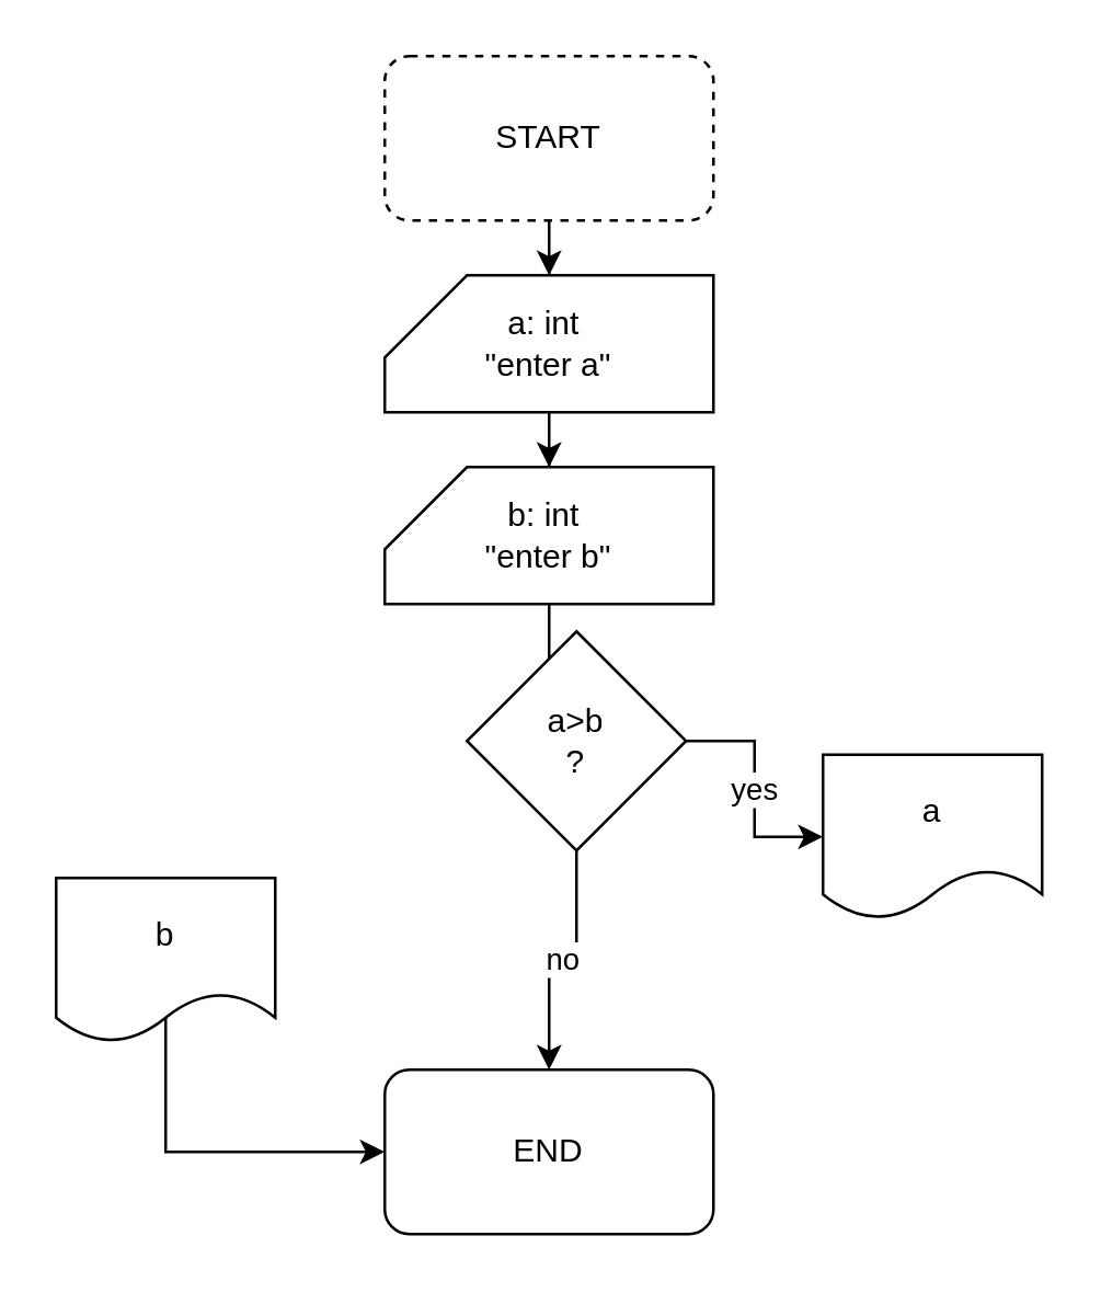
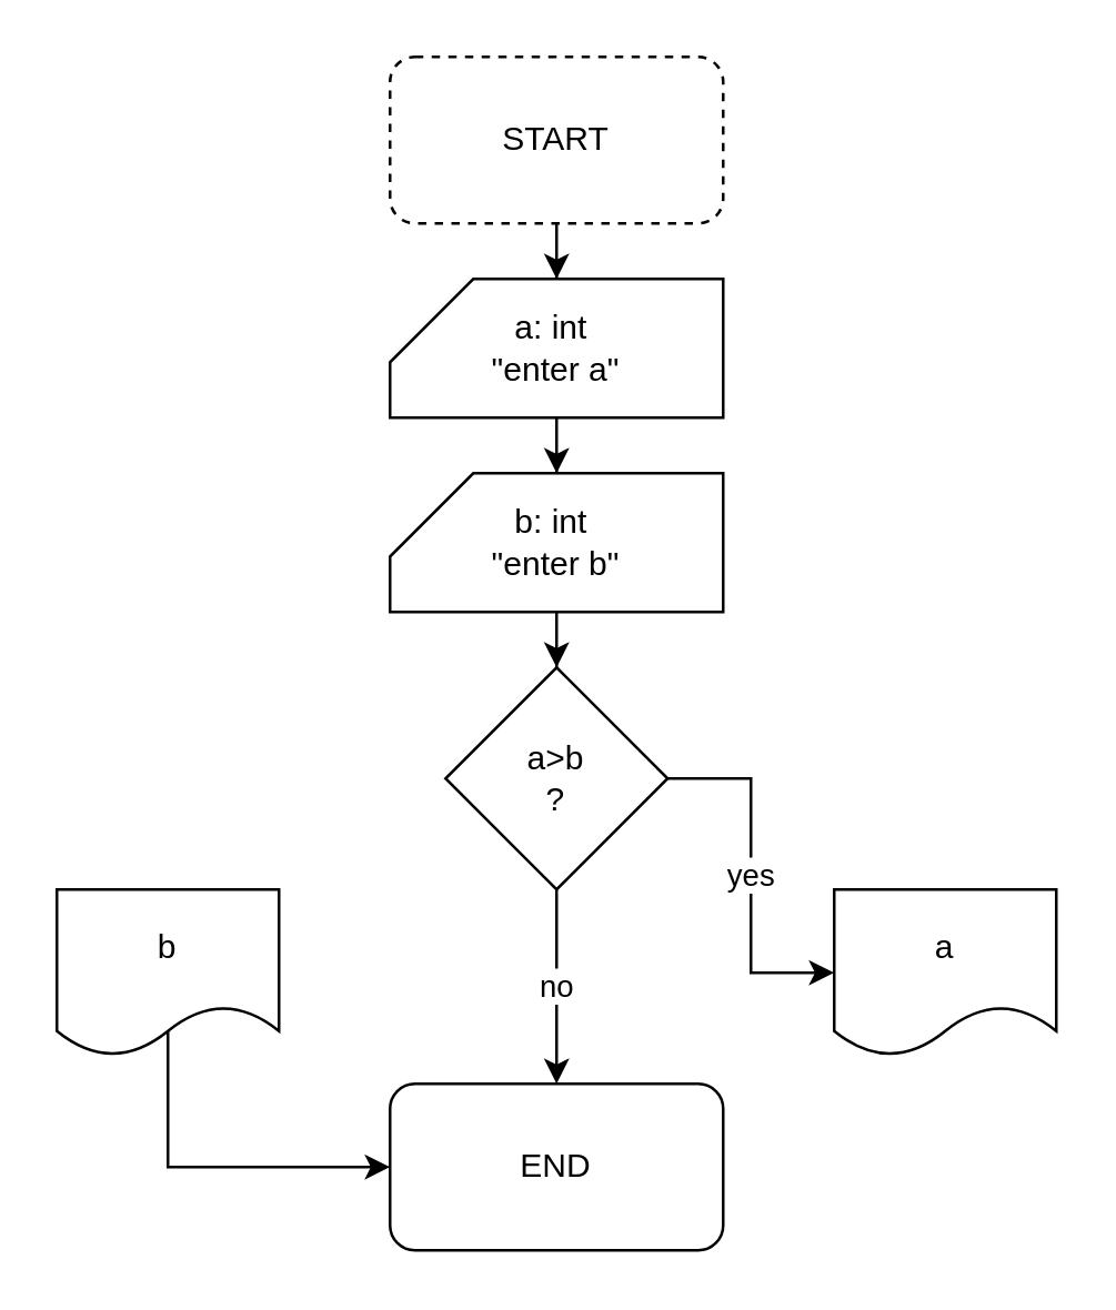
  <mxCell id="0" />
  <mxCell id="1" parent="0" />
  <mxCell id="2" value="" style="edgeStyle=orthogonalEdgeStyle;rounded=0;orthogonalLoop=1;jettySize=auto;html=1;" edge="1" parent="1" source="3" target="6"><mxGeometry relative="1" as="geometry" /></mxCell>
  <mxCell id="3" value="START" style="rounded=1;whiteSpace=wrap;html=1;dashed=1;" vertex="1" parent="1"><mxGeometry x="140" y="20" width="120" height="60" as="geometry" /></mxCell>
  <mxCell id="4" value="END" style="rounded=1;whiteSpace=wrap;html=1;" vertex="1" parent="1"><mxGeometry x="140" y="390" width="120" height="60" as="geometry" /></mxCell>
  <mxCell id="5" value="" style="edgeStyle=orthogonalEdgeStyle;rounded=0;orthogonalLoop=1;jettySize=auto;html=1;" edge="1" parent="1" source="6" target="8"><mxGeometry relative="1" as="geometry" /></mxCell>
  <mxCell id="6" value="a: int&amp;nbsp;&lt;div&gt;&quot;enter a&quot;&lt;/div&gt;" style="shape=card;whiteSpace=wrap;html=1;" vertex="1" parent="1"><mxGeometry x="140" y="100" width="120" height="50" as="geometry" /></mxCell>
  <mxCell id="7" value="" style="edgeStyle=orthogonalEdgeStyle;rounded=0;orthogonalLoop=1;jettySize=auto;html=1;" edge="1" parent="1" source="8" target="11"><mxGeometry relative="1" as="geometry" /></mxCell>
  <mxCell id="8" value="b: int&amp;nbsp;&lt;div&gt;&quot;enter b&quot;&lt;/div&gt;" style="shape=card;whiteSpace=wrap;html=1;" vertex="1" parent="1"><mxGeometry x="140" y="170" width="120" height="50" as="geometry" /></mxCell>
  <mxCell id="9" value="yes" style="edgeStyle=orthogonalEdgeStyle;rounded=0;orthogonalLoop=1;jettySize=auto;html=1;" edge="1" parent="1" source="11" target="12"><mxGeometry relative="1" as="geometry" /></mxCell>
  <mxCell id="10" value="no" style="edgeStyle=orthogonalEdgeStyle;rounded=0;orthogonalLoop=1;jettySize=auto;html=1;" edge="1" parent="1" source="11" target="4"><mxGeometry relative="1" as="geometry" /></mxCell>
- <mxCell id="11" value="a&amp;gt;b&lt;div&gt;?&lt;/div&gt;" style="rhombus;whiteSpace=wrap;html=1;" vertex="1" parent="1"><mxGeometry x="170" y="230" width="80" height="80" as="geometry" /></mxCell>
- <mxCell id="12" value="a" style="shape=document;whiteSpace=wrap;html=1;boundedLbl=1;" vertex="1" parent="1"><mxGeometry x="300" y="275" width="80" height="60" as="geometry" /></mxCell>
+ <mxCell id="11" value="a&amp;gt;b&lt;div&gt;?&lt;/div&gt;" style="rhombus;whiteSpace=wrap;html=1;" vertex="1" parent="1"><mxGeometry x="160" y="240" width="80" height="80" as="geometry" /></mxCell>
+ <mxCell id="12" value="a" style="shape=document;whiteSpace=wrap;html=1;boundedLbl=1;" vertex="1" parent="1"><mxGeometry x="300" y="320" width="80" height="60" as="geometry" /></mxCell>
  <mxCell id="13" style="edgeStyle=orthogonalEdgeStyle;rounded=0;orthogonalLoop=1;jettySize=auto;html=1;entryX=0;entryY=0.5;entryDx=0;entryDy=0;exitX=0.515;exitY=0.833;exitDx=0;exitDy=0;exitPerimeter=0;" edge="1" parent="1" source="14" target="4"><mxGeometry relative="1" as="geometry"><Array as="points"><mxPoint x="60" y="370" /><mxPoint x="60" y="420" /></Array></mxGeometry></mxCell>
  <mxCell id="14" value="b" style="shape=document;whiteSpace=wrap;html=1;boundedLbl=1;" vertex="1" parent="1"><mxGeometry x="20" y="320" width="80" height="60" as="geometry" /></mxCell>
